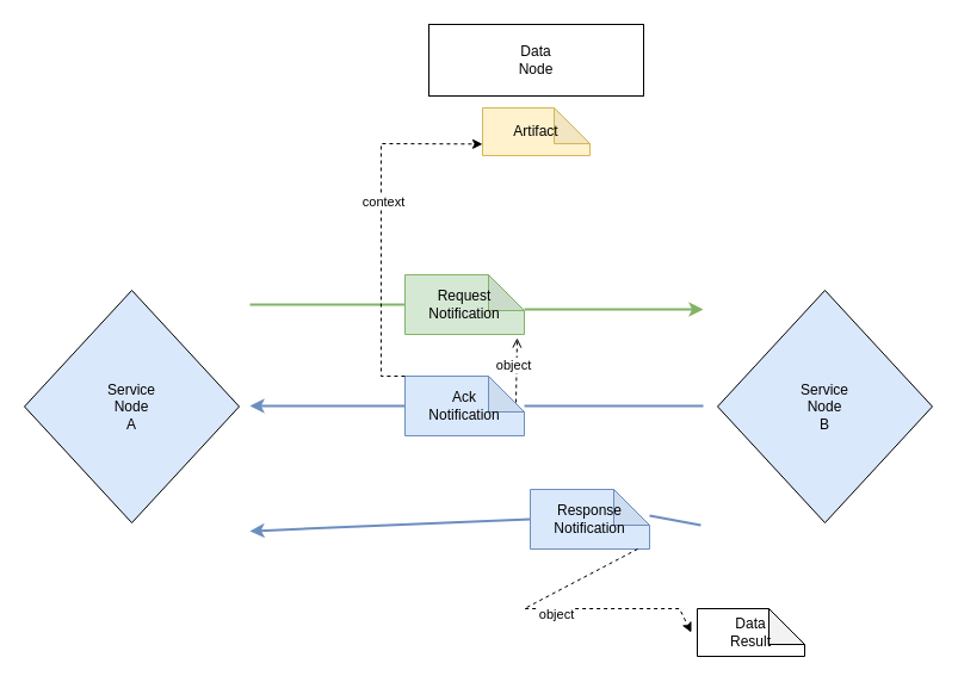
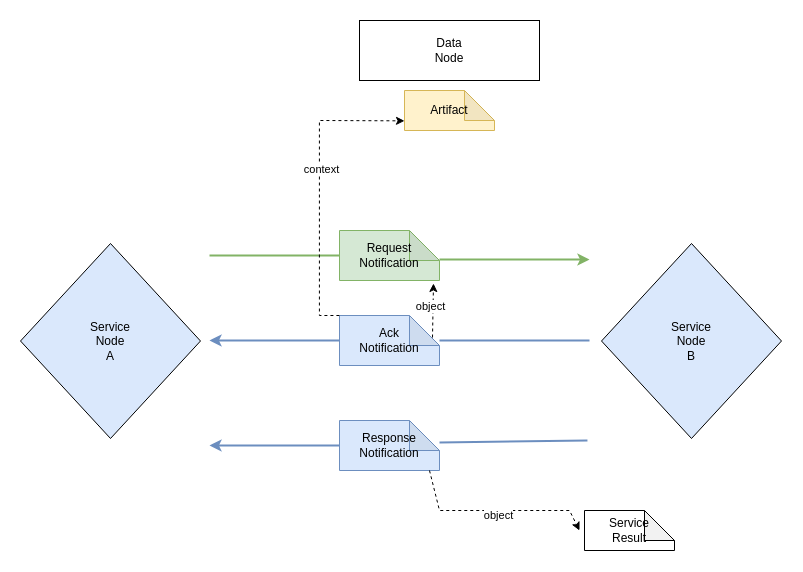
  <mxCell id="0" />
  <mxCell id="1" parent="0" />
  <mxCell id="2" value="Data&lt;br&gt;Node" style="rounded=0;whiteSpace=wrap;html=1;rotation=0;" vertex="1" parent="1"><mxGeometry x="359" y="20" width="180" height="60" as="geometry" /></mxCell>
  <mxCell id="3" value="Request&lt;br&gt;Notification" style="shape=note;whiteSpace=wrap;html=1;backgroundOutline=1;darkOpacity=0.05;fillColor=#d5e8d4;strokeColor=#82b366;" vertex="1" parent="1"><mxGeometry x="339" y="230" width="100" height="50" as="geometry" /></mxCell>
  <mxCell id="4" value="" style="endArrow=none;html=1;rounded=0;entryX=0;entryY=0.5;entryDx=0;entryDy=0;entryPerimeter=0;strokeWidth=2;fillColor=#d5e8d4;strokeColor=#82b366;" edge="1" parent="1" target="3"><mxGeometry width="50" height="50" relative="1" as="geometry"><mxPoint x="209" y="255" as="sourcePoint" /><mxPoint x="639" y="380" as="targetPoint" /></mxGeometry></mxCell>
  <mxCell id="5" value="" style="endArrow=classic;html=1;rounded=0;entryX=0;entryY=0.25;entryDx=0;entryDy=0;exitX=0;exitY=0;exitDx=100;exitDy=40;exitPerimeter=0;strokeWidth=2;fillColor=#d5e8d4;strokeColor=#82b366;" edge="1" parent="1"><mxGeometry width="50" height="50" relative="1" as="geometry"><mxPoint x="439" y="259" as="sourcePoint" /><mxPoint x="589" y="259" as="targetPoint" /></mxGeometry></mxCell>
  <mxCell id="6" value="Artifact" style="shape=note;whiteSpace=wrap;html=1;backgroundOutline=1;darkOpacity=0.05;fillColor=#fff2cc;strokeColor=#d6b656;" vertex="1" parent="1"><mxGeometry x="404" y="90" width="90" height="40" as="geometry" /></mxCell>
  <mxCell id="7" value="Ack&lt;br&gt;Notification" style="shape=note;whiteSpace=wrap;html=1;backgroundOutline=1;darkOpacity=0.05;fillColor=#dae8fc;strokeColor=#6c8ebf;" vertex="1" parent="1"><mxGeometry x="339" y="315" width="100" height="50" as="geometry" /></mxCell>
  <mxCell id="8" value="" style="endArrow=none;html=1;rounded=0;entryX=0;entryY=0.5;entryDx=0;entryDy=0;fillColor=#dae8fc;strokeColor=#6c8ebf;strokeWidth=2;" edge="1" parent="1" source="7"><mxGeometry width="50" height="50" relative="1" as="geometry"><mxPoint x="519" y="300" as="sourcePoint" /><mxPoint x="589" y="340" as="targetPoint" /></mxGeometry></mxCell>
  <mxCell id="9" value="" style="endArrow=classic;html=1;rounded=0;exitX=0;exitY=0.5;exitDx=0;exitDy=0;exitPerimeter=0;fillColor=#dae8fc;strokeColor=#6c8ebf;strokeWidth=2;" edge="1" parent="1" source="7"><mxGeometry width="50" height="50" relative="1" as="geometry"><mxPoint x="519" y="300" as="sourcePoint" /><mxPoint x="209" y="340" as="targetPoint" /></mxGeometry></mxCell>
  <mxCell id="10" value="" style="endArrow=classic;html=1;rounded=0;exitX=0;exitY=0;exitDx=0;exitDy=0;exitPerimeter=0;dashed=1;entryX=0.001;entryY=0.759;entryDx=0;entryDy=0;entryPerimeter=0;" edge="1" parent="1"><mxGeometry width="50" height="50" relative="1" as="geometry"><mxPoint x="338.91" y="315" as="sourcePoint" /><mxPoint x="404" y="120.36" as="targetPoint" /><Array as="points"><mxPoint x="318.91" y="315" /><mxPoint x="318.91" y="120" /></Array></mxGeometry></mxCell>
  <mxCell id="11" value="context" style="edgeLabel;html=1;align=center;verticalAlign=middle;resizable=0;points=[];" vertex="1" connectable="0" parent="10"><mxGeometry x="0.116" y="-2" relative="1" as="geometry"><mxPoint as="offset" /></mxGeometry></mxCell>
- <mxCell id="12" value="" style="endArrow=open;html=1;rounded=0;dashed=1;exitX=0.93;exitY=0.44;exitDx=0;exitDy=0;exitPerimeter=0;entryX=0.94;entryY=1.06;entryDx=0;entryDy=0;entryPerimeter=0;" edge="1" parent="1" source="7" target="3"><mxGeometry width="50" height="50" relative="1" as="geometry"><mxPoint x="519" y="300" as="sourcePoint" /><mxPoint x="569" y="250" as="targetPoint" /></mxGeometry></mxCell>
+ <mxCell id="12" value="" style="endArrow=classic;html=1;rounded=0;dashed=1;exitX=0.93;exitY=0.44;exitDx=0;exitDy=0;exitPerimeter=0;entryX=0.94;entryY=1.06;entryDx=0;entryDy=0;entryPerimeter=0;" edge="1" parent="1" source="7" target="3"><mxGeometry width="50" height="50" relative="1" as="geometry"><mxPoint x="519" y="300" as="sourcePoint" /><mxPoint x="569" y="250" as="targetPoint" /></mxGeometry></mxCell>
  <mxCell id="13" value="object" style="edgeLabel;html=1;align=center;verticalAlign=middle;resizable=0;points=[];" vertex="1" connectable="0" parent="12"><mxGeometry x="0.146" y="3" relative="1" as="geometry"><mxPoint as="offset" /></mxGeometry></mxCell>
- <mxCell id="14" value="Response&lt;br&gt;Notification" style="shape=note;whiteSpace=wrap;html=1;backgroundOutline=1;darkOpacity=0.05;fillColor=#dae8fc;strokeColor=#6c8ebf;" vertex="1" parent="1"><mxGeometry x="444" y="410" width="100" height="50" as="geometry" /></mxCell>
+ <mxCell id="14" value="Response&lt;br&gt;Notification" style="shape=note;whiteSpace=wrap;html=1;backgroundOutline=1;darkOpacity=0.05;fillColor=#dae8fc;strokeColor=#6c8ebf;" vertex="1" parent="1"><mxGeometry x="339" y="420" width="100" height="50" as="geometry" /></mxCell>
  <mxCell id="15" value="" style="endArrow=none;html=1;rounded=0;entryX=-0.029;entryY=0.857;entryDx=0;entryDy=0;entryPerimeter=0;exitX=1;exitY=0.44;exitDx=0;exitDy=0;exitPerimeter=0;fillColor=#dae8fc;strokeColor=#6c8ebf;strokeWidth=2;" edge="1" parent="1" source="14"><mxGeometry width="50" height="50" relative="1" as="geometry"><mxPoint x="519" y="300" as="sourcePoint" /><mxPoint x="586.97" y="439.96" as="targetPoint" /></mxGeometry></mxCell>
  <mxCell id="16" value="" style="endArrow=classic;html=1;rounded=0;exitX=0;exitY=0.5;exitDx=0;exitDy=0;exitPerimeter=0;fillColor=#dae8fc;strokeColor=#6c8ebf;strokeWidth=2;" edge="1" parent="1" source="14"><mxGeometry width="50" height="50" relative="1" as="geometry"><mxPoint x="519" y="300" as="sourcePoint" /><mxPoint x="209" y="445" as="targetPoint" /></mxGeometry></mxCell>
- <mxCell id="17" value="Data&lt;br&gt;Result" style="shape=note;whiteSpace=wrap;html=1;backgroundOutline=1;darkOpacity=0.05;" vertex="1" parent="1"><mxGeometry x="584" y="510" width="90" height="40" as="geometry" /></mxCell>
+ <mxCell id="17" value="Service&lt;br&gt;Result" style="shape=note;whiteSpace=wrap;html=1;backgroundOutline=1;darkOpacity=0.05;" vertex="1" parent="1"><mxGeometry x="584" y="510" width="90" height="40" as="geometry" /></mxCell>
  <mxCell id="18" value="" style="endArrow=classic;html=1;rounded=0;dashed=1;exitX=0.9;exitY=1;exitDx=0;exitDy=0;exitPerimeter=0;" edge="1" parent="1" source="14"><mxGeometry width="50" height="50" relative="1" as="geometry"><mxPoint x="519" y="300" as="sourcePoint" /><mxPoint x="579" y="530" as="targetPoint" /><Array as="points"><mxPoint x="439" y="510" /><mxPoint x="569" y="510" /></Array></mxGeometry></mxCell>
  <mxCell id="19" value="object" style="edgeLabel;html=1;align=center;verticalAlign=middle;resizable=0;points=[];" vertex="1" connectable="0" parent="18"><mxGeometry x="0.035" y="-4" relative="1" as="geometry"><mxPoint as="offset" /></mxGeometry></mxCell>
  <mxCell id="20" value="Service&lt;br&gt;Node&lt;br&gt;B" style="rhombus;whiteSpace=wrap;html=1;fillColor=#dae8fc;" vertex="1" parent="1"><mxGeometry x="601" y="243" width="180" height="195" as="geometry" /></mxCell>
  <mxCell id="21" value="Service&lt;br&gt;Node&lt;br&gt;A" style="rhombus;whiteSpace=wrap;html=1;fillColor=#dae8fc;" vertex="1" parent="1"><mxGeometry x="20" y="243" width="180" height="195" as="geometry" /></mxCell>
